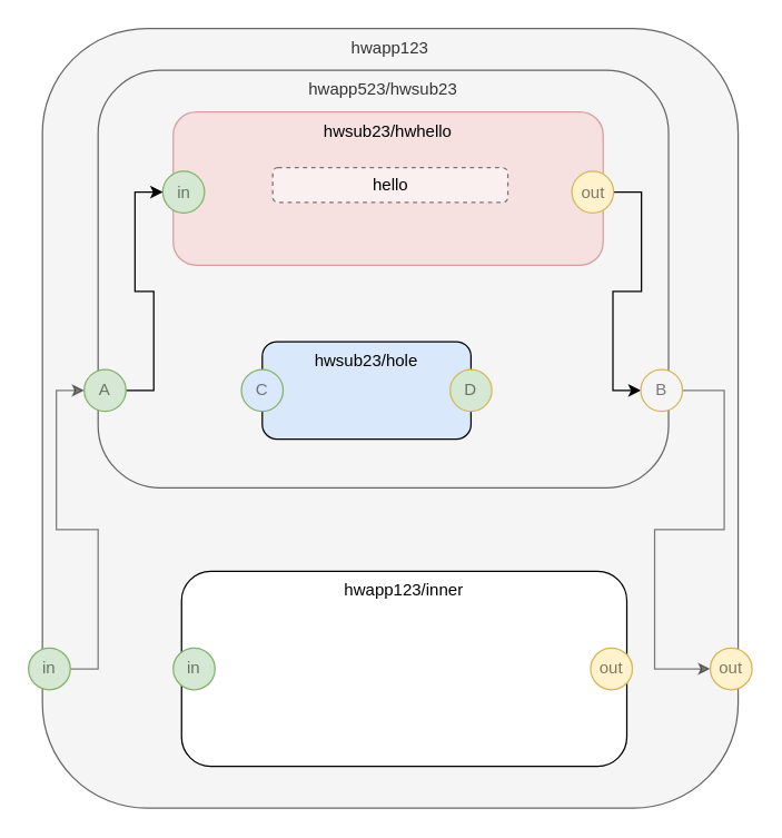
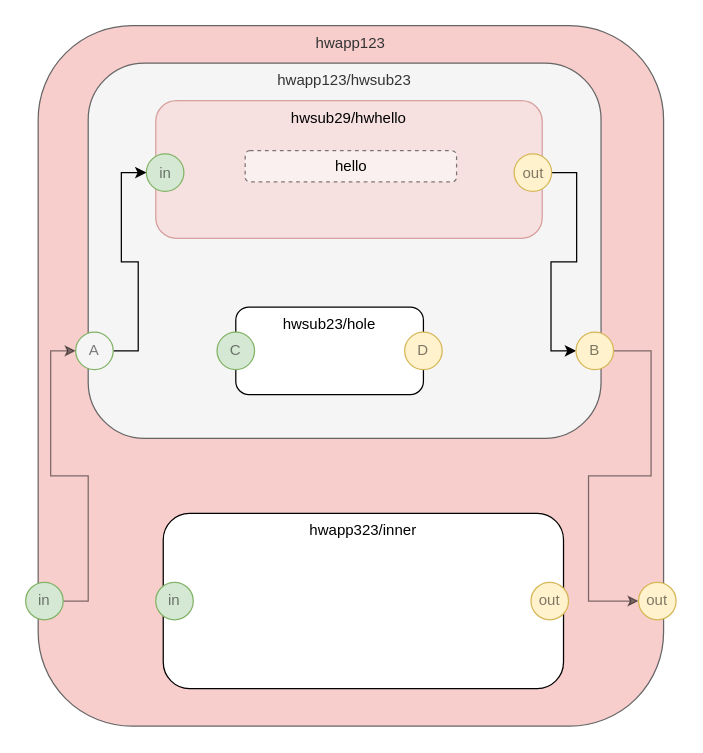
  <mxCell id="0" />
  <mxCell id="1" parent="0" />
- <mxCell id="2" value="hwapp123" style="rounded=1;whiteSpace=wrap;html=1;verticalAlign=top;fillColor=#f5f5f5;strokeColor=#666666;fontColor=#333333;" parent="1" vertex="1"><mxGeometry x="30" y="20" width="500" height="560" as="geometry" /></mxCell>
- <mxCell id="3" value="hwapp523/hwsub23" style="rounded=1;whiteSpace=wrap;html=1;verticalAlign=top;fillColor=#f5f5f5;strokeColor=#666666;fontColor=#333333;" parent="1" vertex="1"><mxGeometry x="70" y="50" width="410" height="300" as="geometry" /></mxCell>
- <mxCell id="4" value="hwsub23/hwhello" style="rounded=1;whiteSpace=wrap;html=1;opacity=50;align=center;verticalAlign=top;fillColor=#f8cecc;strokeColor=#b85450;" parent="1" vertex="1"><mxGeometry x="124" y="80" width="309" height="110" as="geometry" /></mxCell>
+ <mxCell id="2" value="hwapp123" style="rounded=1;whiteSpace=wrap;html=1;verticalAlign=top;fillColor=#f8cecc;strokeColor=#666666;fontColor=#333333;" parent="1" vertex="1"><mxGeometry x="30" y="20" width="500" height="560" as="geometry" /></mxCell>
+ <mxCell id="3" value="hwapp123/hwsub23" style="rounded=1;whiteSpace=wrap;html=1;verticalAlign=top;fillColor=#f5f5f5;strokeColor=#666666;fontColor=#333333;" parent="1" vertex="1"><mxGeometry x="70" y="50" width="410" height="300" as="geometry" /></mxCell>
+ <mxCell id="4" value="hwsub29/hwhello" style="rounded=1;whiteSpace=wrap;html=1;opacity=50;align=center;verticalAlign=top;fillColor=#f8cecc;strokeColor=#b85450;" parent="1" vertex="1"><mxGeometry x="124" y="80" width="309" height="110" as="geometry" /></mxCell>
  <mxCell id="5" value="hello" style="rounded=1;whiteSpace=wrap;html=1;dashed=1;opacity=50;align=center;verticalAlign=middle;" parent="1" vertex="1"><mxGeometry x="195.5" y="120" width="169" height="25" as="geometry" /></mxCell>
  <mxCell id="6" value="in" style="ellipse;whiteSpace=wrap;html=1;aspect=fixed;fillColor=#d5e8d4;align=center;strokeColor=#82b366;textOpacity=50;" parent="1" vertex="1"><mxGeometry x="116.5" y="122.5" width="30" height="30" as="geometry" /></mxCell>
  <mxCell id="7" style="edgeStyle=orthogonalEdgeStyle;rounded=0;orthogonalLoop=1;jettySize=auto;html=1;exitX=1;exitY=0.5;exitDx=0;exitDy=0;entryX=0;entryY=0.5;entryDx=0;entryDy=0;" parent="1" source="8" target="13" edge="1"><mxGeometry relative="1" as="geometry" /></mxCell>
  <mxCell id="8" value="out" style="ellipse;whiteSpace=wrap;html=1;aspect=fixed;fillColor=#fff2cc;align=center;strokeColor=#d6b656;textOpacity=50;" parent="1" vertex="1"><mxGeometry x="410.5" y="122.5" width="30" height="30" as="geometry" /></mxCell>
- <mxCell id="9" value="hwsub23/hole" style="rounded=1;whiteSpace=wrap;html=1;verticalAlign=top;fillColor=#dae8fc;" parent="1" vertex="1"><mxGeometry x="188" y="245" width="150" height="70" as="geometry" /></mxCell>
+ <mxCell id="9" value="hwsub23/hole" style="rounded=1;whiteSpace=wrap;html=1;verticalAlign=top;" parent="1" vertex="1"><mxGeometry x="188" y="245" width="150" height="70" as="geometry" /></mxCell>
  <mxCell id="10" style="edgeStyle=orthogonalEdgeStyle;rounded=0;orthogonalLoop=1;jettySize=auto;html=1;exitX=1;exitY=0.5;exitDx=0;exitDy=0;entryX=0;entryY=0.5;entryDx=0;entryDy=0;" parent="1" source="11" target="6" edge="1"><mxGeometry relative="1" as="geometry" /></mxCell>
- <mxCell id="11" value="A" style="ellipse;whiteSpace=wrap;html=1;aspect=fixed;fillColor=#d5e8d4;align=center;strokeColor=#82b366;textOpacity=50;" parent="1" vertex="1"><mxGeometry x="60" y="265" width="30" height="30" as="geometry" /></mxCell>
+ <mxCell id="11" value="A" style="ellipse;whiteSpace=wrap;html=1;aspect=fixed;fillColor=#f5f5f5;align=center;strokeColor=#82b366;textOpacity=50;" parent="1" vertex="1"><mxGeometry x="60" y="265" width="30" height="30" as="geometry" /></mxCell>
  <mxCell id="12" style="edgeStyle=orthogonalEdgeStyle;rounded=0;orthogonalLoop=1;jettySize=auto;html=1;exitX=1;exitY=0.5;exitDx=0;exitDy=0;entryX=0;entryY=0.5;entryDx=0;entryDy=0;opacity=50;" parent="1" source="13" target="17" edge="1"><mxGeometry relative="1" as="geometry"><Array as="points"><mxPoint x="520" y="280" /><mxPoint x="520" y="380" /><mxPoint x="470" y="380" /><mxPoint x="470" y="480" /></Array></mxGeometry></mxCell>
- <mxCell id="13" value="B" style="ellipse;whiteSpace=wrap;html=1;aspect=fixed;fillColor=#f5f5f5;align=center;strokeColor=#d6b656;textOpacity=50;" parent="1" vertex="1"><mxGeometry x="460" y="265" width="30" height="30" as="geometry" /></mxCell>
- <mxCell id="14" value="C" style="ellipse;whiteSpace=wrap;html=1;aspect=fixed;fillColor=#dae8fc;align=center;strokeColor=#82b366;textOpacity=50;" parent="1" vertex="1"><mxGeometry x="173" y="265" width="30" height="30" as="geometry" /></mxCell>
- <mxCell id="15" value="D" style="ellipse;whiteSpace=wrap;html=1;aspect=fixed;fillColor=#d5e8d4;align=center;strokeColor=#d6b656;textOpacity=50;" parent="1" vertex="1"><mxGeometry x="323" y="265" width="30" height="30" as="geometry" /></mxCell>
- <mxCell id="16" value="hwapp123/inner" style="rounded=1;whiteSpace=wrap;html=1;verticalAlign=top;" parent="1" vertex="1"><mxGeometry x="130" y="410" width="320" height="140" as="geometry" /></mxCell>
+ <mxCell id="13" value="B" style="ellipse;whiteSpace=wrap;html=1;aspect=fixed;fillColor=#fff2cc;align=center;strokeColor=#d6b656;textOpacity=50;" parent="1" vertex="1"><mxGeometry x="460" y="265" width="30" height="30" as="geometry" /></mxCell>
+ <mxCell id="14" value="C" style="ellipse;whiteSpace=wrap;html=1;aspect=fixed;fillColor=#d5e8d4;align=center;strokeColor=#82b366;textOpacity=50;" parent="1" vertex="1"><mxGeometry x="173" y="265" width="30" height="30" as="geometry" /></mxCell>
+ <mxCell id="15" value="D" style="ellipse;whiteSpace=wrap;html=1;aspect=fixed;fillColor=#fff2cc;align=center;strokeColor=#d6b656;textOpacity=50;" parent="1" vertex="1"><mxGeometry x="323" y="265" width="30" height="30" as="geometry" /></mxCell>
+ <mxCell id="16" value="hwapp323/inner" style="rounded=1;whiteSpace=wrap;html=1;verticalAlign=top;" parent="1" vertex="1"><mxGeometry x="130" y="410" width="320" height="140" as="geometry" /></mxCell>
  <mxCell id="17" value="out" style="ellipse;whiteSpace=wrap;html=1;aspect=fixed;fillColor=#fff2cc;align=center;strokeColor=#d6b656;textOpacity=50;" parent="1" vertex="1"><mxGeometry x="510" y="465" width="30" height="30" as="geometry" /></mxCell>
  <mxCell id="18" style="edgeStyle=orthogonalEdgeStyle;rounded=0;orthogonalLoop=1;jettySize=auto;html=1;exitX=1;exitY=0.5;exitDx=0;exitDy=0;entryX=0;entryY=0.5;entryDx=0;entryDy=0;opacity=50;" parent="1" source="19" target="11" edge="1"><mxGeometry relative="1" as="geometry" /></mxCell>
  <mxCell id="19" value="in" style="ellipse;whiteSpace=wrap;html=1;aspect=fixed;fillColor=#d5e8d4;align=center;strokeColor=#82b366;textOpacity=50;" parent="1" vertex="1"><mxGeometry x="20" y="465" width="30" height="30" as="geometry" /></mxCell>
  <mxCell id="20" value="in" style="ellipse;whiteSpace=wrap;html=1;aspect=fixed;fillColor=#d5e8d4;align=center;strokeColor=#82b366;textOpacity=50;" parent="1" vertex="1"><mxGeometry x="124" y="465" width="30" height="30" as="geometry" /></mxCell>
  <mxCell id="21" value="out" style="ellipse;whiteSpace=wrap;html=1;aspect=fixed;fillColor=#fff2cc;align=center;strokeColor=#d6b656;textOpacity=50;" parent="1" vertex="1"><mxGeometry x="424" y="465" width="30" height="30" as="geometry" /></mxCell>
